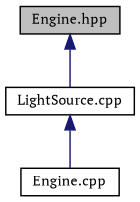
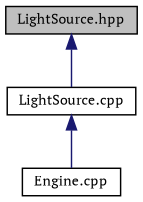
  digraph {
    fontname="PT Serif"
    node [color=black fillcolor=white fontname="PT Serif" fontsize=10 shape=record style=filled]
    edge [color=midnightblue dir=back fontname="PT Serif" fontsize=10 labelfontname=Helvetica labelfontsize=10 style=solid]
-   n1 [fillcolor=grey75 fontcolor=black height=0.2 label="Engine.hpp" width=0.4]
+   n1 [fillcolor=grey75 fontcolor=black height=0.2 label="LightSource.hpp" width=0.4]
    n2 [height=0.2 label="LightSource.cpp" width=0.4]
    n3 [height=0.2 label="Engine.cpp" width=0.4]
    n1 -> n2
    n2 -> n3
  }
